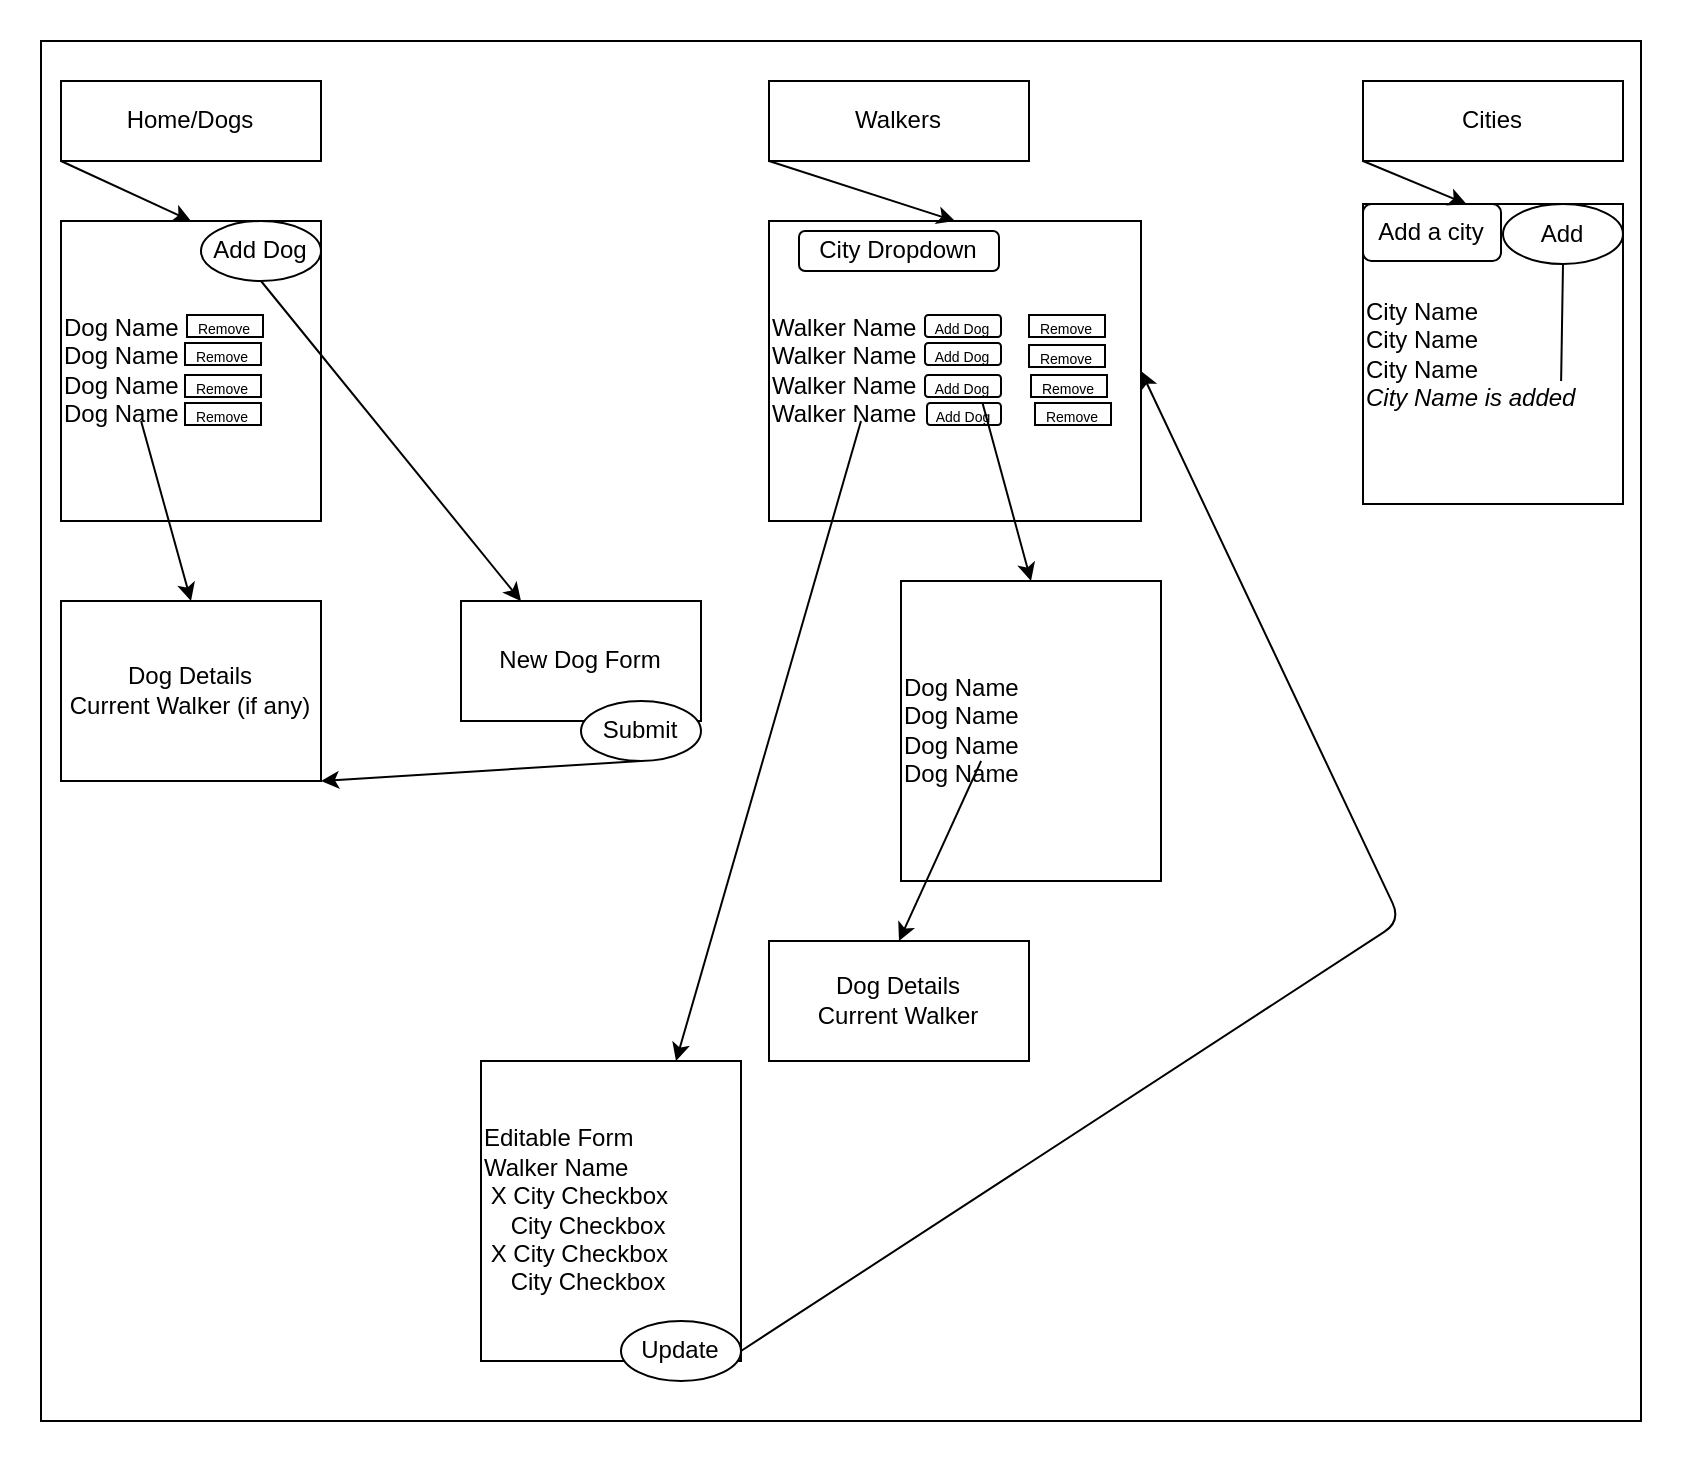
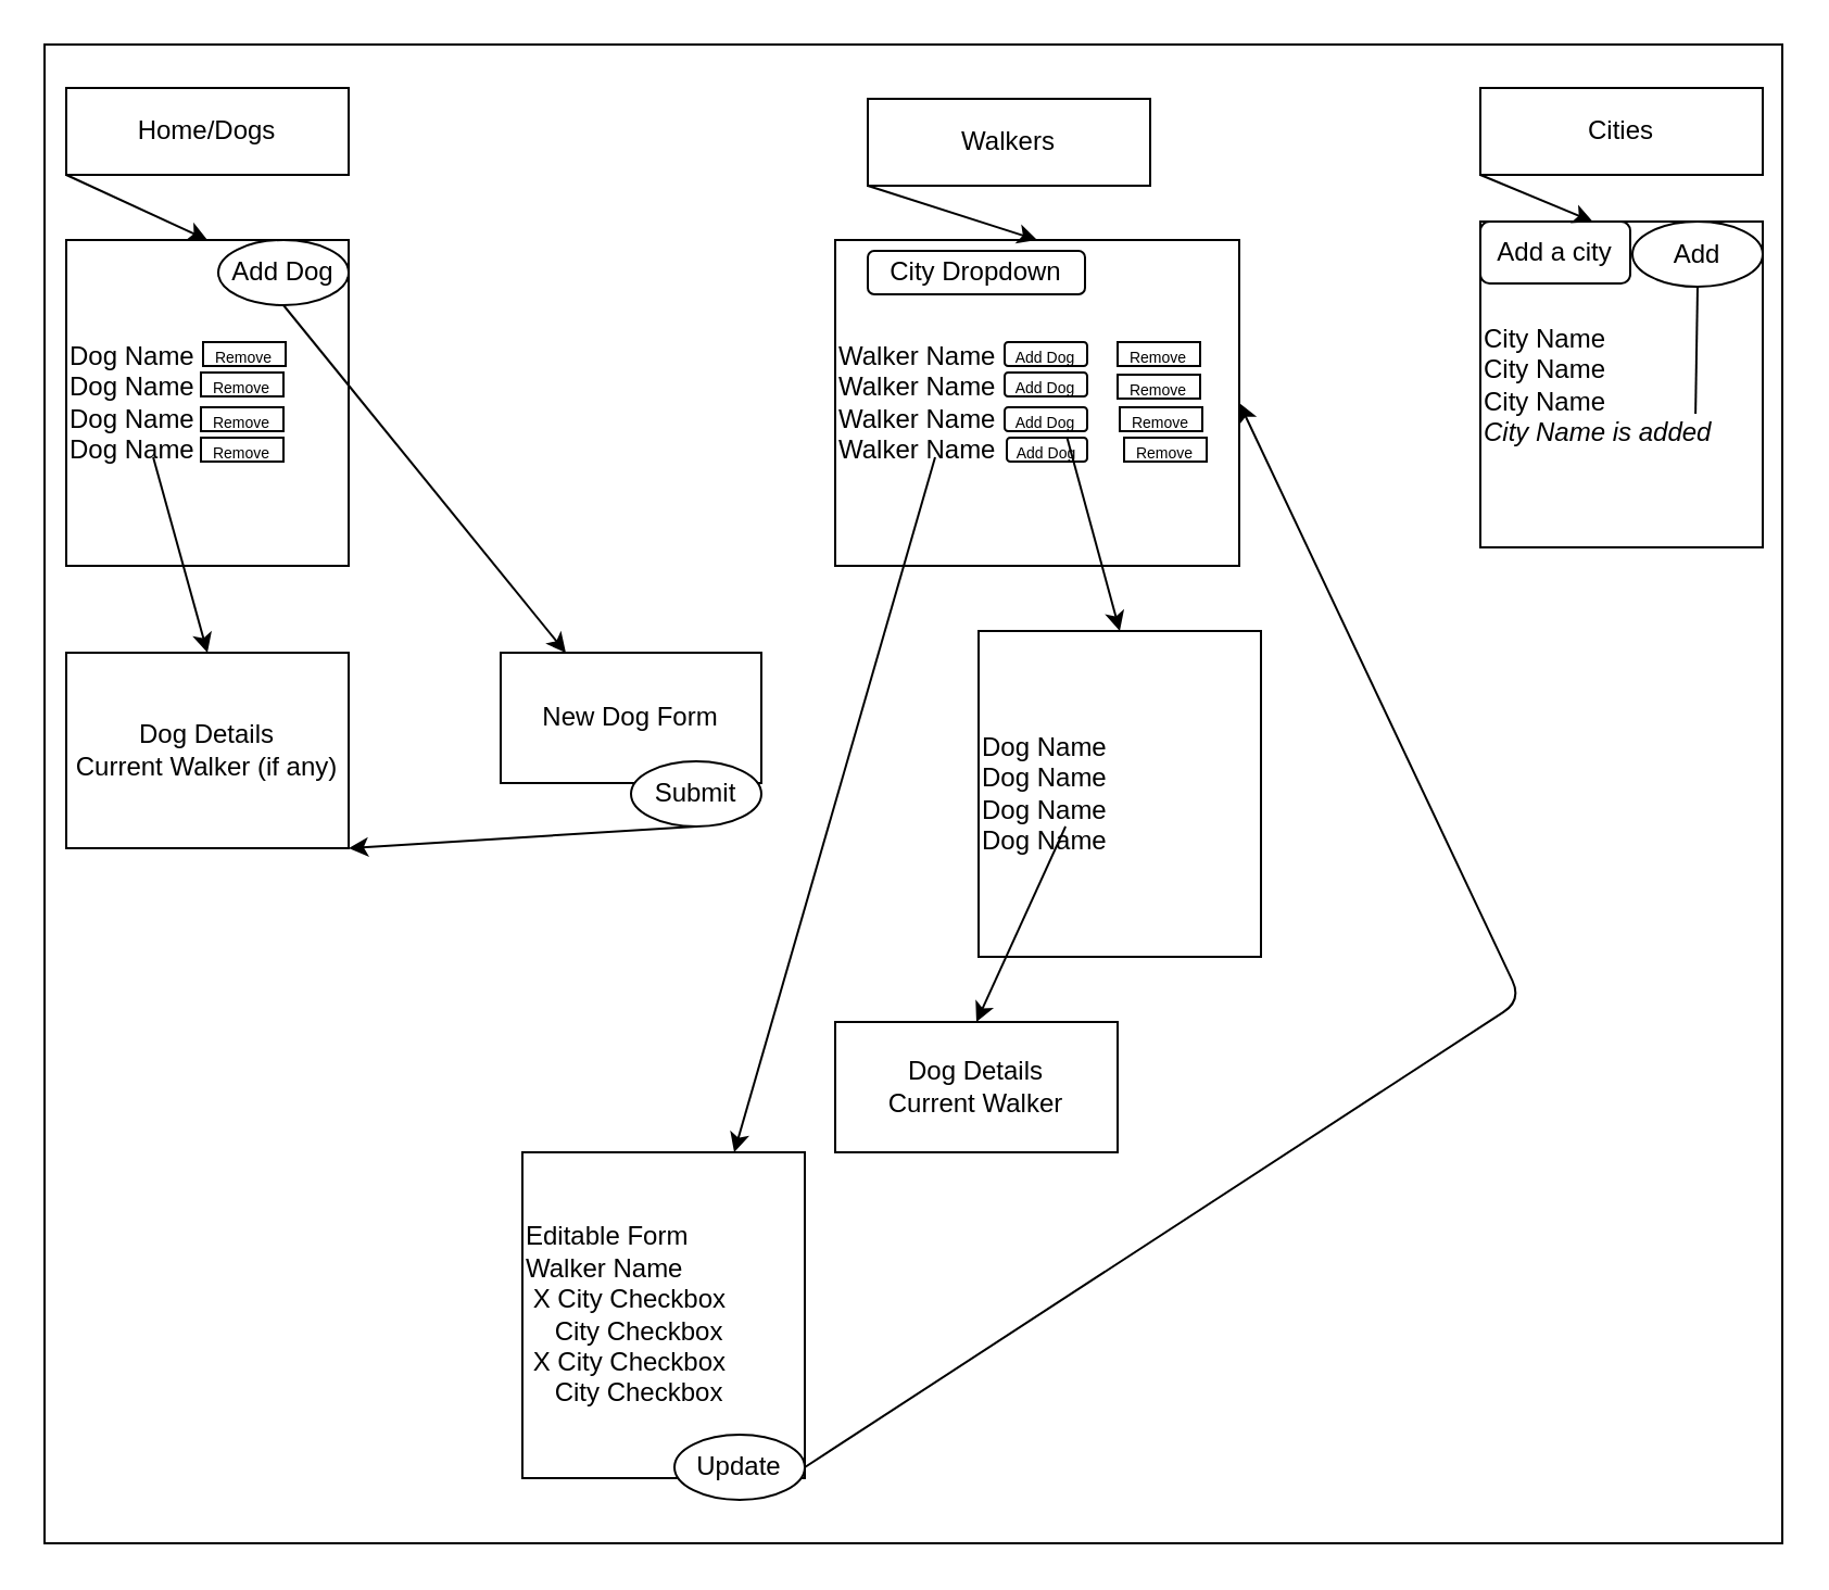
  <mxCell id="0" />
  <mxCell id="1" parent="0" />
  <mxCell id="2" value="" style="rounded=0;whiteSpace=wrap;html=1;fontSize=12;" vertex="1" parent="1"><mxGeometry x="20" y="20" width="800" height="690" as="geometry" /></mxCell>
  <mxCell id="3" style="edgeStyle=none;html=1;exitX=0;exitY=1;exitDx=0;exitDy=0;entryX=0.5;entryY=0;entryDx=0;entryDy=0;" edge="1" parent="1" source="4" target="7"><mxGeometry relative="1" as="geometry" /></mxCell>
  <mxCell id="4" value="Home/Dogs" style="rounded=0;whiteSpace=wrap;html=1;" vertex="1" parent="1"><mxGeometry x="30" y="40" width="130" height="40" as="geometry" /></mxCell>
- <mxCell id="5" value="Walkers" style="rounded=0;whiteSpace=wrap;html=1;" vertex="1" parent="1"><mxGeometry x="384" y="40" width="130" height="40" as="geometry" /></mxCell>
+ <mxCell id="5" value="Walkers" style="rounded=0;whiteSpace=wrap;html=1;" vertex="1" parent="1"><mxGeometry x="399" y="45" width="130" height="40" as="geometry" /></mxCell>
  <mxCell id="6" value="Cities" style="rounded=0;whiteSpace=wrap;html=1;" vertex="1" parent="1"><mxGeometry x="681" y="40" width="130" height="40" as="geometry" /></mxCell>
  <mxCell id="7" value="Dog Name&lt;br&gt;Dog Name&amp;nbsp;&lt;br&gt;&lt;span style=&quot;background-color: initial;&quot;&gt;Dog Name&lt;/span&gt;&lt;br&gt;&lt;span style=&quot;background-color: initial;&quot;&gt;Dog Name&lt;/span&gt;" style="rounded=0;whiteSpace=wrap;html=1;align=left;" vertex="1" parent="1"><mxGeometry x="30" y="110" width="130" height="150" as="geometry" /></mxCell>
  <mxCell id="8" value="Dog Details&lt;br&gt;Current Walker (if any)" style="rounded=0;whiteSpace=wrap;html=1;" vertex="1" parent="1"><mxGeometry x="30" y="300" width="130" height="90" as="geometry" /></mxCell>
  <mxCell id="9" value="Add Dog" style="ellipse;whiteSpace=wrap;html=1;" vertex="1" parent="1"><mxGeometry x="100" y="110" width="60" height="30" as="geometry" /></mxCell>
  <mxCell id="10" value="New Dog Form" style="rounded=0;whiteSpace=wrap;html=1;" vertex="1" parent="1"><mxGeometry x="230" y="300" width="120" height="60" as="geometry" /></mxCell>
  <mxCell id="11" value="Submit" style="ellipse;whiteSpace=wrap;html=1;" vertex="1" parent="1"><mxGeometry x="290" y="350" width="60" height="30" as="geometry" /></mxCell>
  <mxCell id="12" value="Walker Name&lt;br&gt;Walker Name&lt;br&gt;Walker Name&lt;br&gt;Walker Name" style="rounded=0;whiteSpace=wrap;html=1;align=left;" vertex="1" parent="1"><mxGeometry x="384" y="110" width="186" height="150" as="geometry" /></mxCell>
  <mxCell id="13" value="City Dropdown" style="rounded=1;whiteSpace=wrap;html=1;" vertex="1" parent="1"><mxGeometry x="399" y="115" width="100" height="20" as="geometry" /></mxCell>
  <mxCell id="14" value="&lt;font style=&quot;font-size: 7px;&quot;&gt;Add Dog&lt;/font&gt;" style="rounded=1;whiteSpace=wrap;html=1;" vertex="1" parent="1"><mxGeometry x="462" y="157" width="38" height="11" as="geometry" /></mxCell>
  <mxCell id="15" value="&lt;font style=&quot;font-size: 7px;&quot;&gt;Add Dog&lt;/font&gt;" style="rounded=1;whiteSpace=wrap;html=1;" vertex="1" parent="1"><mxGeometry x="462" y="171" width="38" height="11" as="geometry" /></mxCell>
  <mxCell id="16" value="&lt;font style=&quot;font-size: 7px;&quot;&gt;Add Dog&lt;/font&gt;" style="rounded=1;whiteSpace=wrap;html=1;" vertex="1" parent="1"><mxGeometry x="462" y="187" width="38" height="11" as="geometry" /></mxCell>
  <mxCell id="17" value="&lt;font style=&quot;font-size: 7px;&quot;&gt;Add Dog&lt;/font&gt;" style="rounded=1;whiteSpace=wrap;html=1;" vertex="1" parent="1"><mxGeometry x="463" y="201" width="37" height="11" as="geometry" /></mxCell>
  <mxCell id="18" value="Dog Name&lt;br&gt;Dog Name&amp;nbsp;&lt;br&gt;&lt;span style=&quot;background-color: initial;&quot;&gt;Dog Name&lt;/span&gt;&lt;br&gt;&lt;span style=&quot;background-color: initial;&quot;&gt;Dog Name&lt;/span&gt;" style="rounded=0;whiteSpace=wrap;html=1;align=left;" vertex="1" parent="1"><mxGeometry x="450" y="290" width="130" height="150" as="geometry" /></mxCell>
  <mxCell id="19" value="Dog Details&lt;br&gt;Current Walker" style="rounded=0;whiteSpace=wrap;html=1;" vertex="1" parent="1"><mxGeometry x="384" y="470" width="130" height="60" as="geometry" /></mxCell>
  <mxCell id="20" value="City Name&lt;br&gt;City Name&amp;nbsp;&lt;br&gt;&lt;span style=&quot;background-color: initial;&quot;&gt;City Name&lt;/span&gt;&lt;br&gt;&lt;span style=&quot;background-color: initial;&quot;&gt;&lt;i&gt;City Name is added&lt;/i&gt;&lt;br&gt;&lt;/span&gt;" style="rounded=0;whiteSpace=wrap;html=1;align=left;" vertex="1" parent="1"><mxGeometry x="681" y="101.5" width="130" height="150" as="geometry" /></mxCell>
  <mxCell id="21" value="Add" style="ellipse;whiteSpace=wrap;html=1;" vertex="1" parent="1"><mxGeometry x="751" y="101.5" width="60" height="30" as="geometry" /></mxCell>
  <mxCell id="22" value="&lt;font style=&quot;font-size: 12px;&quot;&gt;Add a city&lt;/font&gt;" style="rounded=1;whiteSpace=wrap;html=1;fontSize=7;" vertex="1" parent="1"><mxGeometry x="681" y="101.5" width="69" height="28.5" as="geometry" /></mxCell>
  <mxCell id="23" value="Editable Form&lt;br&gt;Walker Name&lt;br&gt;&amp;nbsp;X City Checkbox&lt;br&gt;&amp;nbsp; &amp;nbsp; City&amp;nbsp;Checkbox&lt;br&gt;&amp;nbsp;X City&amp;nbsp;Checkbox&lt;br&gt;&amp;nbsp; &amp;nbsp; City&amp;nbsp;Checkbox" style="rounded=0;whiteSpace=wrap;html=1;align=left;" vertex="1" parent="1"><mxGeometry x="240" y="530" width="130" height="150" as="geometry" /></mxCell>
  <mxCell id="24" value="Update" style="ellipse;whiteSpace=wrap;html=1;" vertex="1" parent="1"><mxGeometry x="310" y="660" width="60" height="30" as="geometry" /></mxCell>
  <mxCell id="25" value="&lt;font style=&quot;font-size: 7px;&quot;&gt;Remove&lt;/font&gt;" style="rounded=1;whiteSpace=wrap;html=1;arcSize=0;" vertex="1" parent="1"><mxGeometry x="93" y="157" width="38" height="11" as="geometry" /></mxCell>
  <mxCell id="26" value="&lt;font style=&quot;font-size: 7px;&quot;&gt;Remove&lt;/font&gt;" style="rounded=1;whiteSpace=wrap;html=1;arcSize=0;" vertex="1" parent="1"><mxGeometry x="92" y="171" width="38" height="11" as="geometry" /></mxCell>
  <mxCell id="27" value="&lt;font style=&quot;font-size: 7px;&quot;&gt;Remove&lt;/font&gt;" style="rounded=1;whiteSpace=wrap;html=1;arcSize=0;" vertex="1" parent="1"><mxGeometry x="92" y="187" width="38" height="11" as="geometry" /></mxCell>
  <mxCell id="28" value="&lt;font style=&quot;font-size: 7px;&quot;&gt;Remove&lt;/font&gt;" style="rounded=1;whiteSpace=wrap;html=1;arcSize=0;" vertex="1" parent="1"><mxGeometry x="92" y="201" width="38" height="11" as="geometry" /></mxCell>
  <mxCell id="29" value="&lt;font style=&quot;font-size: 7px;&quot;&gt;Remove&lt;/font&gt;" style="rounded=1;whiteSpace=wrap;html=1;arcSize=0;" vertex="1" parent="1"><mxGeometry x="514" y="157" width="38" height="11" as="geometry" /></mxCell>
  <mxCell id="30" value="&lt;font style=&quot;font-size: 7px;&quot;&gt;Remove&lt;/font&gt;" style="rounded=1;whiteSpace=wrap;html=1;arcSize=0;" vertex="1" parent="1"><mxGeometry x="514" y="172" width="38" height="11" as="geometry" /></mxCell>
  <mxCell id="31" value="&lt;font style=&quot;font-size: 7px;&quot;&gt;Remove&lt;/font&gt;" style="rounded=1;whiteSpace=wrap;html=1;arcSize=0;" vertex="1" parent="1"><mxGeometry x="515" y="187" width="38" height="11" as="geometry" /></mxCell>
  <mxCell id="32" value="&lt;font style=&quot;font-size: 7px;&quot;&gt;Remove&lt;/font&gt;" style="rounded=1;whiteSpace=wrap;html=1;arcSize=0;" vertex="1" parent="1"><mxGeometry x="517" y="201" width="38" height="11" as="geometry" /></mxCell>
  <mxCell id="33" value="" style="endArrow=classic;html=1;fontSize=12;entryX=1;entryY=1;entryDx=0;entryDy=0;exitX=0.5;exitY=1;exitDx=0;exitDy=0;" edge="1" parent="1" source="11" target="8"><mxGeometry width="50" height="50" relative="1" as="geometry"><mxPoint x="280" y="440" as="sourcePoint" /><mxPoint x="330" y="390" as="targetPoint" /></mxGeometry></mxCell>
  <mxCell id="34" value="" style="endArrow=classic;html=1;fontSize=12;exitX=0.308;exitY=0.667;exitDx=0;exitDy=0;exitPerimeter=0;entryX=0.5;entryY=0;entryDx=0;entryDy=0;" edge="1" parent="1" source="7" target="8"><mxGeometry width="50" height="50" relative="1" as="geometry"><mxPoint x="320" y="420" as="sourcePoint" /><mxPoint x="370" y="370" as="targetPoint" /></mxGeometry></mxCell>
  <mxCell id="35" value="" style="endArrow=classic;html=1;fontSize=12;exitX=0.5;exitY=1;exitDx=0;exitDy=0;entryX=0.25;entryY=0;entryDx=0;entryDy=0;" edge="1" parent="1" source="9" target="10"><mxGeometry width="50" height="50" relative="1" as="geometry"><mxPoint x="80.04" y="220.05" as="sourcePoint" /><mxPoint x="105" y="310" as="targetPoint" /></mxGeometry></mxCell>
  <mxCell id="36" value="" style="endArrow=classic;html=1;fontSize=12;entryX=0.75;entryY=0;entryDx=0;entryDy=0;" edge="1" parent="1" target="23"><mxGeometry width="50" height="50" relative="1" as="geometry"><mxPoint x="430" y="210" as="sourcePoint" /><mxPoint x="115" y="320" as="targetPoint" /></mxGeometry></mxCell>
  <mxCell id="37" value="" style="endArrow=classic;html=1;fontSize=12;entryX=0.5;entryY=0;entryDx=0;entryDy=0;exitX=0.308;exitY=0.6;exitDx=0;exitDy=0;exitPerimeter=0;" edge="1" parent="1" source="18" target="19"><mxGeometry width="50" height="50" relative="1" as="geometry"><mxPoint x="449.986" y="180" as="sourcePoint" /><mxPoint x="347.5" y="540" as="targetPoint" /></mxGeometry></mxCell>
  <mxCell id="38" value="" style="endArrow=classic;html=1;fontSize=12;exitX=1;exitY=0.5;exitDx=0;exitDy=0;entryX=1;entryY=0.5;entryDx=0;entryDy=0;" edge="1" parent="1" source="24" target="12"><mxGeometry width="50" height="50" relative="1" as="geometry"><mxPoint x="459.986" y="190" as="sourcePoint" /><mxPoint x="670" y="400" as="targetPoint" /><Array as="points"><mxPoint x="700" y="460" /></Array></mxGeometry></mxCell>
  <mxCell id="39" value="" style="endArrow=classic;html=1;fontSize=12;entryX=0.5;entryY=0;entryDx=0;entryDy=0;exitX=0.75;exitY=0;exitDx=0;exitDy=0;" edge="1" parent="1" source="17" target="18"><mxGeometry width="50" height="50" relative="1" as="geometry"><mxPoint x="469.986" y="200" as="sourcePoint" /><mxPoint x="367.5" y="560" as="targetPoint" /></mxGeometry></mxCell>
  <mxCell id="40" value="" style="endArrow=none;html=1;fontSize=12;entryX=0.762;entryY=0.59;entryDx=0;entryDy=0;exitX=0.5;exitY=1;exitDx=0;exitDy=0;entryPerimeter=0;" edge="1" parent="1" source="21" target="20"><mxGeometry width="50" height="50" relative="1" as="geometry"><mxPoint x="479.986" y="210" as="sourcePoint" /><mxPoint x="377.5" y="570" as="targetPoint" /></mxGeometry></mxCell>
  <mxCell id="41" style="edgeStyle=none;html=1;exitX=0;exitY=1;exitDx=0;exitDy=0;entryX=0.5;entryY=0;entryDx=0;entryDy=0;" edge="1" parent="1" source="5" target="12"><mxGeometry relative="1" as="geometry"><mxPoint x="40" y="90" as="sourcePoint" /><mxPoint x="105" y="120" as="targetPoint" /></mxGeometry></mxCell>
  <mxCell id="42" style="edgeStyle=none;html=1;exitX=0;exitY=1;exitDx=0;exitDy=0;entryX=0.75;entryY=0;entryDx=0;entryDy=0;" edge="1" parent="1" source="6" target="22"><mxGeometry relative="1" as="geometry"><mxPoint x="394" y="90" as="sourcePoint" /><mxPoint x="487" y="120" as="targetPoint" /></mxGeometry></mxCell>
